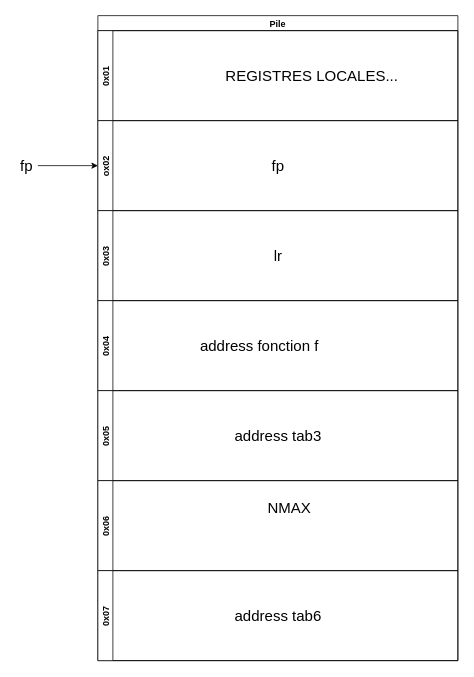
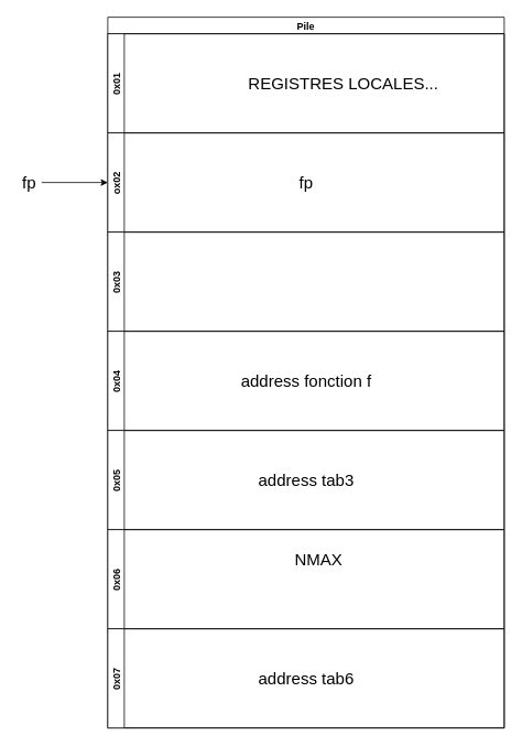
  <mxCell id="0" />
  <mxCell id="1" parent="0" />
  <mxCell id="2" value="Pile" style="swimlane;childLayout=stackLayout;resizeParent=1;resizeParentMax=0;horizontal=1;startSize=20;horizontalStack=0;fillStyle=auto;" vertex="1" parent="1"><mxGeometry x="130" y="20" width="480" height="860" as="geometry" /></mxCell>
  <mxCell id="3" value="0x01" style="swimlane;startSize=20;horizontal=0;fillStyle=auto;" vertex="1" parent="2"><mxGeometry y="20" width="480" height="120" as="geometry" /></mxCell>
  <mxCell id="4" value="REGISTRES LOCALES..." style="text;html=1;align=center;verticalAlign=middle;resizable=0;points=[];autosize=1;strokeColor=none;fillColor=none;fontSize=20;" vertex="1" parent="3"><mxGeometry x="160" y="40" width="250" height="40" as="geometry" /></mxCell>
  <mxCell id="5" value="ox02" style="swimlane;startSize=20;horizontal=0;fillStyle=auto;" vertex="1" parent="2"><mxGeometry y="140" width="480" height="120" as="geometry"><mxRectangle y="140" width="480" height="30" as="alternateBounds" /></mxGeometry></mxCell>
  <mxCell id="6" value="fp" style="text;html=1;align=center;verticalAlign=middle;resizable=0;points=[];autosize=1;strokeColor=none;fillColor=none;fontSize=20;" vertex="1" parent="5"><mxGeometry x="220" y="40" width="40" height="40" as="geometry" /></mxCell>
  <mxCell id="7" value="0x03" style="swimlane;startSize=20;horizontal=0;fillStyle=auto;" vertex="1" parent="2"><mxGeometry y="260" width="480" height="120" as="geometry" /></mxCell>
- <mxCell id="8" value="lr" style="text;html=1;align=center;verticalAlign=middle;resizable=0;points=[];autosize=1;strokeColor=none;fillColor=none;fontSize=20;" vertex="1" parent="7"><mxGeometry x="225" y="40" width="30" height="40" as="geometry" /></mxCell>
  <mxCell id="9" value="0x04" style="swimlane;startSize=20;horizontal=0;fillStyle=auto;" vertex="1" parent="2"><mxGeometry y="380" width="480" height="120" as="geometry"><mxRectangle y="140" width="480" height="30" as="alternateBounds" /></mxGeometry></mxCell>
- <mxCell id="10" value="address fonction f" style="text;html=1;align=center;verticalAlign=middle;resizable=0;points=[];autosize=1;strokeColor=none;fillColor=none;fontSize=20;" vertex="1" parent="9"><mxGeometry x="125" y="40" width="180" height="40" as="geometry" /></mxCell>
+ <mxCell id="10" value="address fonction f" style="text;html=1;align=center;verticalAlign=middle;resizable=0;points=[];autosize=1;strokeColor=none;fillColor=none;fontSize=20;" vertex="1" parent="9"><mxGeometry x="150" y="40" width="180" height="40" as="geometry" /></mxCell>
  <mxCell id="11" value="0x05" style="swimlane;startSize=20;horizontal=0;fillStyle=auto;" vertex="1" parent="2"><mxGeometry y="500" width="480" height="120" as="geometry"><mxRectangle y="140" width="480" height="30" as="alternateBounds" /></mxGeometry></mxCell>
  <mxCell id="12" value="&lt;font style=&quot;font-size: 20px;&quot;&gt;address tab3&lt;/font&gt;" style="text;html=1;align=center;verticalAlign=middle;resizable=0;points=[];autosize=1;strokeColor=none;fillColor=none;" vertex="1" parent="11"><mxGeometry x="170" y="40" width="140" height="40" as="geometry" /></mxCell>
  <mxCell id="13" value="0x06" style="swimlane;startSize=20;horizontal=0;fillStyle=auto;" vertex="1" parent="2"><mxGeometry y="620" width="480" height="120" as="geometry"><mxRectangle y="140" width="480" height="30" as="alternateBounds" /></mxGeometry></mxCell>
  <mxCell id="14" value="NMAX" style="text;html=1;align=center;verticalAlign=middle;resizable=0;points=[];autosize=1;strokeColor=none;fillColor=none;fontSize=20;" vertex="1" parent="13"><mxGeometry x="215" y="15" width="80" height="40" as="geometry" /></mxCell>
  <mxCell id="15" value="0x07" style="swimlane;startSize=20;horizontal=0;fillStyle=auto;" vertex="1" parent="2"><mxGeometry y="740" width="480" height="120" as="geometry"><mxRectangle y="140" width="480" height="30" as="alternateBounds" /></mxGeometry></mxCell>
  <mxCell id="16" value="address tab6" style="text;html=1;align=center;verticalAlign=middle;resizable=0;points=[];autosize=1;strokeColor=none;fillColor=none;fontSize=20;" vertex="1" parent="15"><mxGeometry x="170" y="40" width="140" height="40" as="geometry" /></mxCell>
  <mxCell id="17" style="edgeStyle=orthogonalEdgeStyle;rounded=0;orthogonalLoop=1;jettySize=auto;html=1;entryX=0;entryY=0.5;entryDx=0;entryDy=0;fontSize=20;" edge="1" parent="1" source="18" target="5"><mxGeometry relative="1" as="geometry" /></mxCell>
  <mxCell id="18" value="&lt;font style=&quot;font-size: 20px;&quot;&gt;fp&lt;/font&gt;" style="text;html=1;strokeColor=none;fillColor=none;align=center;verticalAlign=middle;whiteSpace=wrap;rounded=0;fillStyle=auto;" vertex="1" parent="1"><mxGeometry x="20" y="205" width="30" height="30" as="geometry" /></mxCell>
